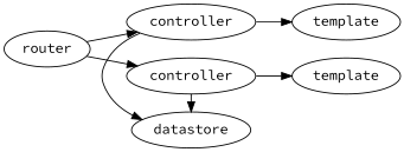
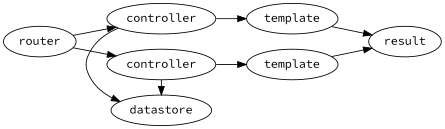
  digraph {
    rankdir=LR
    fontname="Source Code Pro"
    node [fontname="Source Code Pro"]
    edge [fontname="Source Code Pro"]
    n1 [label=controller]
    n2 [label=controller]
    n3 [label=datastore]
    n4 [label=template]
    n5 [label=template]
    n6 [label=router]
+   n7 [label=result]
    subgraph sub_1 {
      rank=same
      n1
      n2
      n3
    }
    subgraph sub_2 {
      rank=same
      n4
      n5
    }
    n1 -> n3
    n1 -> n4
    n2 -> n3
    n2 -> n5
+   n4 -> n7
+   n5 -> n7
    n6 -> n1
    n6 -> n2
  }
